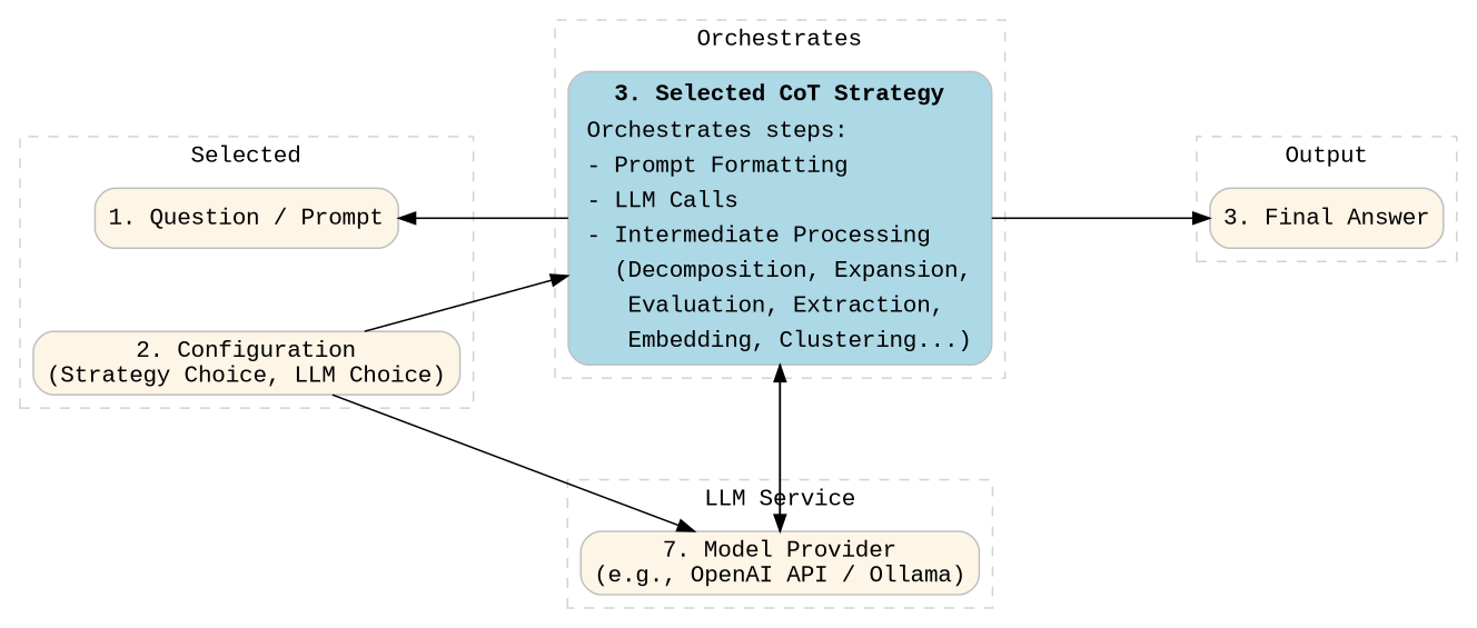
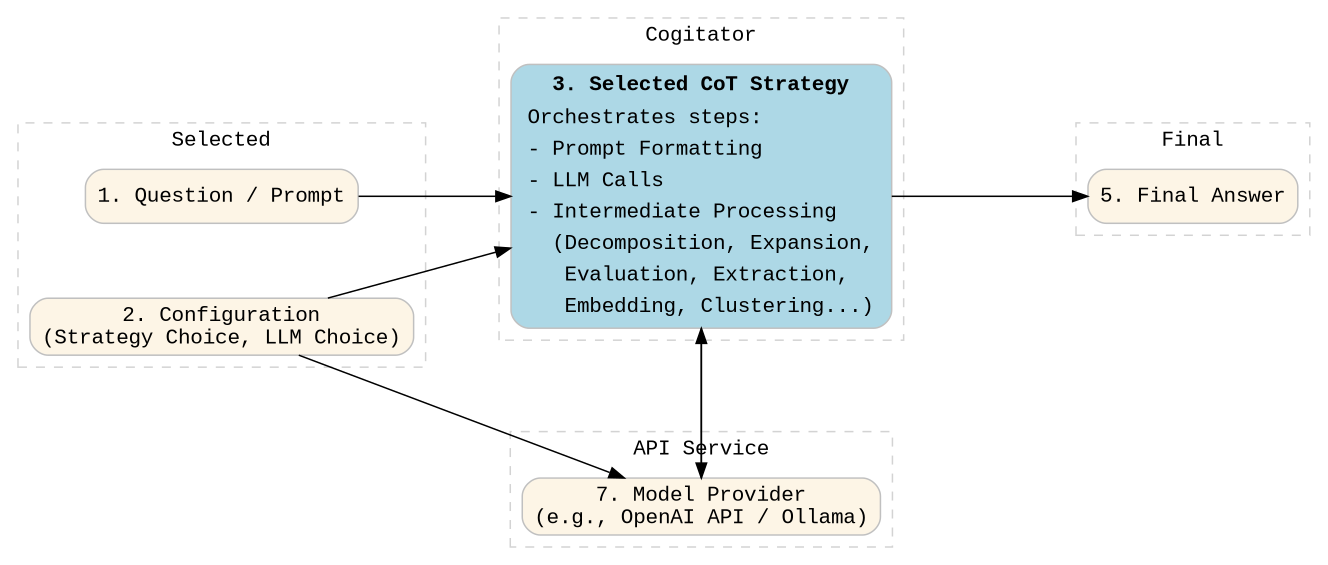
  digraph {
    compound=true
    fontname="Liberation Mono"
    nodesep=0.7
    rankdir=LR
    ranksep=0.9
    splines=true
    node [color=grey fillcolor=oldlace fontname="Liberation Mono" penwidth=1 shape=box style="filled,rounded"]
    edge [color=black fontname="Liberation Mono" fontsize=8 labeldistance=2.0]
    n1 [label="1. Question / Prompt"]
    n2 [label="2. Configuration\n(Strategy Choice, LLM Choice)"]
    n3 [fillcolor=lightblue label=<<table border="0" cellborder="0" cellspacing="0" cellpadding="3"> <tr><td align="center"><b>3. Selected CoT Strategy</b></td></tr> <tr><td align="left" balign="left">Orchestrates steps:</td></tr> <tr><td align="left" balign="left">- Prompt Formatting</td></tr> <tr><td align="left" balign="left">- LLM Calls</td></tr> <tr><td align="left" balign="left">- Intermediate Processing</td></tr> <tr><td align="left" balign="left">  (Decomposition, Expansion,</td></tr> <tr><td align="left" balign="left">   Evaluation, Extraction,</td></tr> <tr><td align="left" balign="left">   Embedding, Clustering...)</td></tr> </table>>]
    n4 [label="7. Model Provider\n(e.g., OpenAI API / Ollama)"]
-   n5 [label="3. Final Answer"]
+   n5 [label="5. Final Answer"]
    subgraph cluster_1 {
      color=lightgrey
      label=Selected
      style=dashed
      n1
      n2
    }
    subgraph cluster_2 {
      color=lightgrey
-     label=Orchestrates
+     label=Cogitator
      style=dashed
      n3
    }
    subgraph cluster_3 {
      color=lightgrey
-     label="LLM Service"
+     label="API Service"
      style=dashed
      n4
    }
    subgraph cluster_4 {
      color=lightgrey
-     label=Output
+     label=Final
      style=dashed
      n5
    }
-   n3 -> n1
+   n1 -> n3
    n2 -> n3
    n2 -> n4
    n3 -> n4 [minlen=2]
    n3 -> n5 [minlen=2]
    n4 -> n3 [minlen=2]
  }
